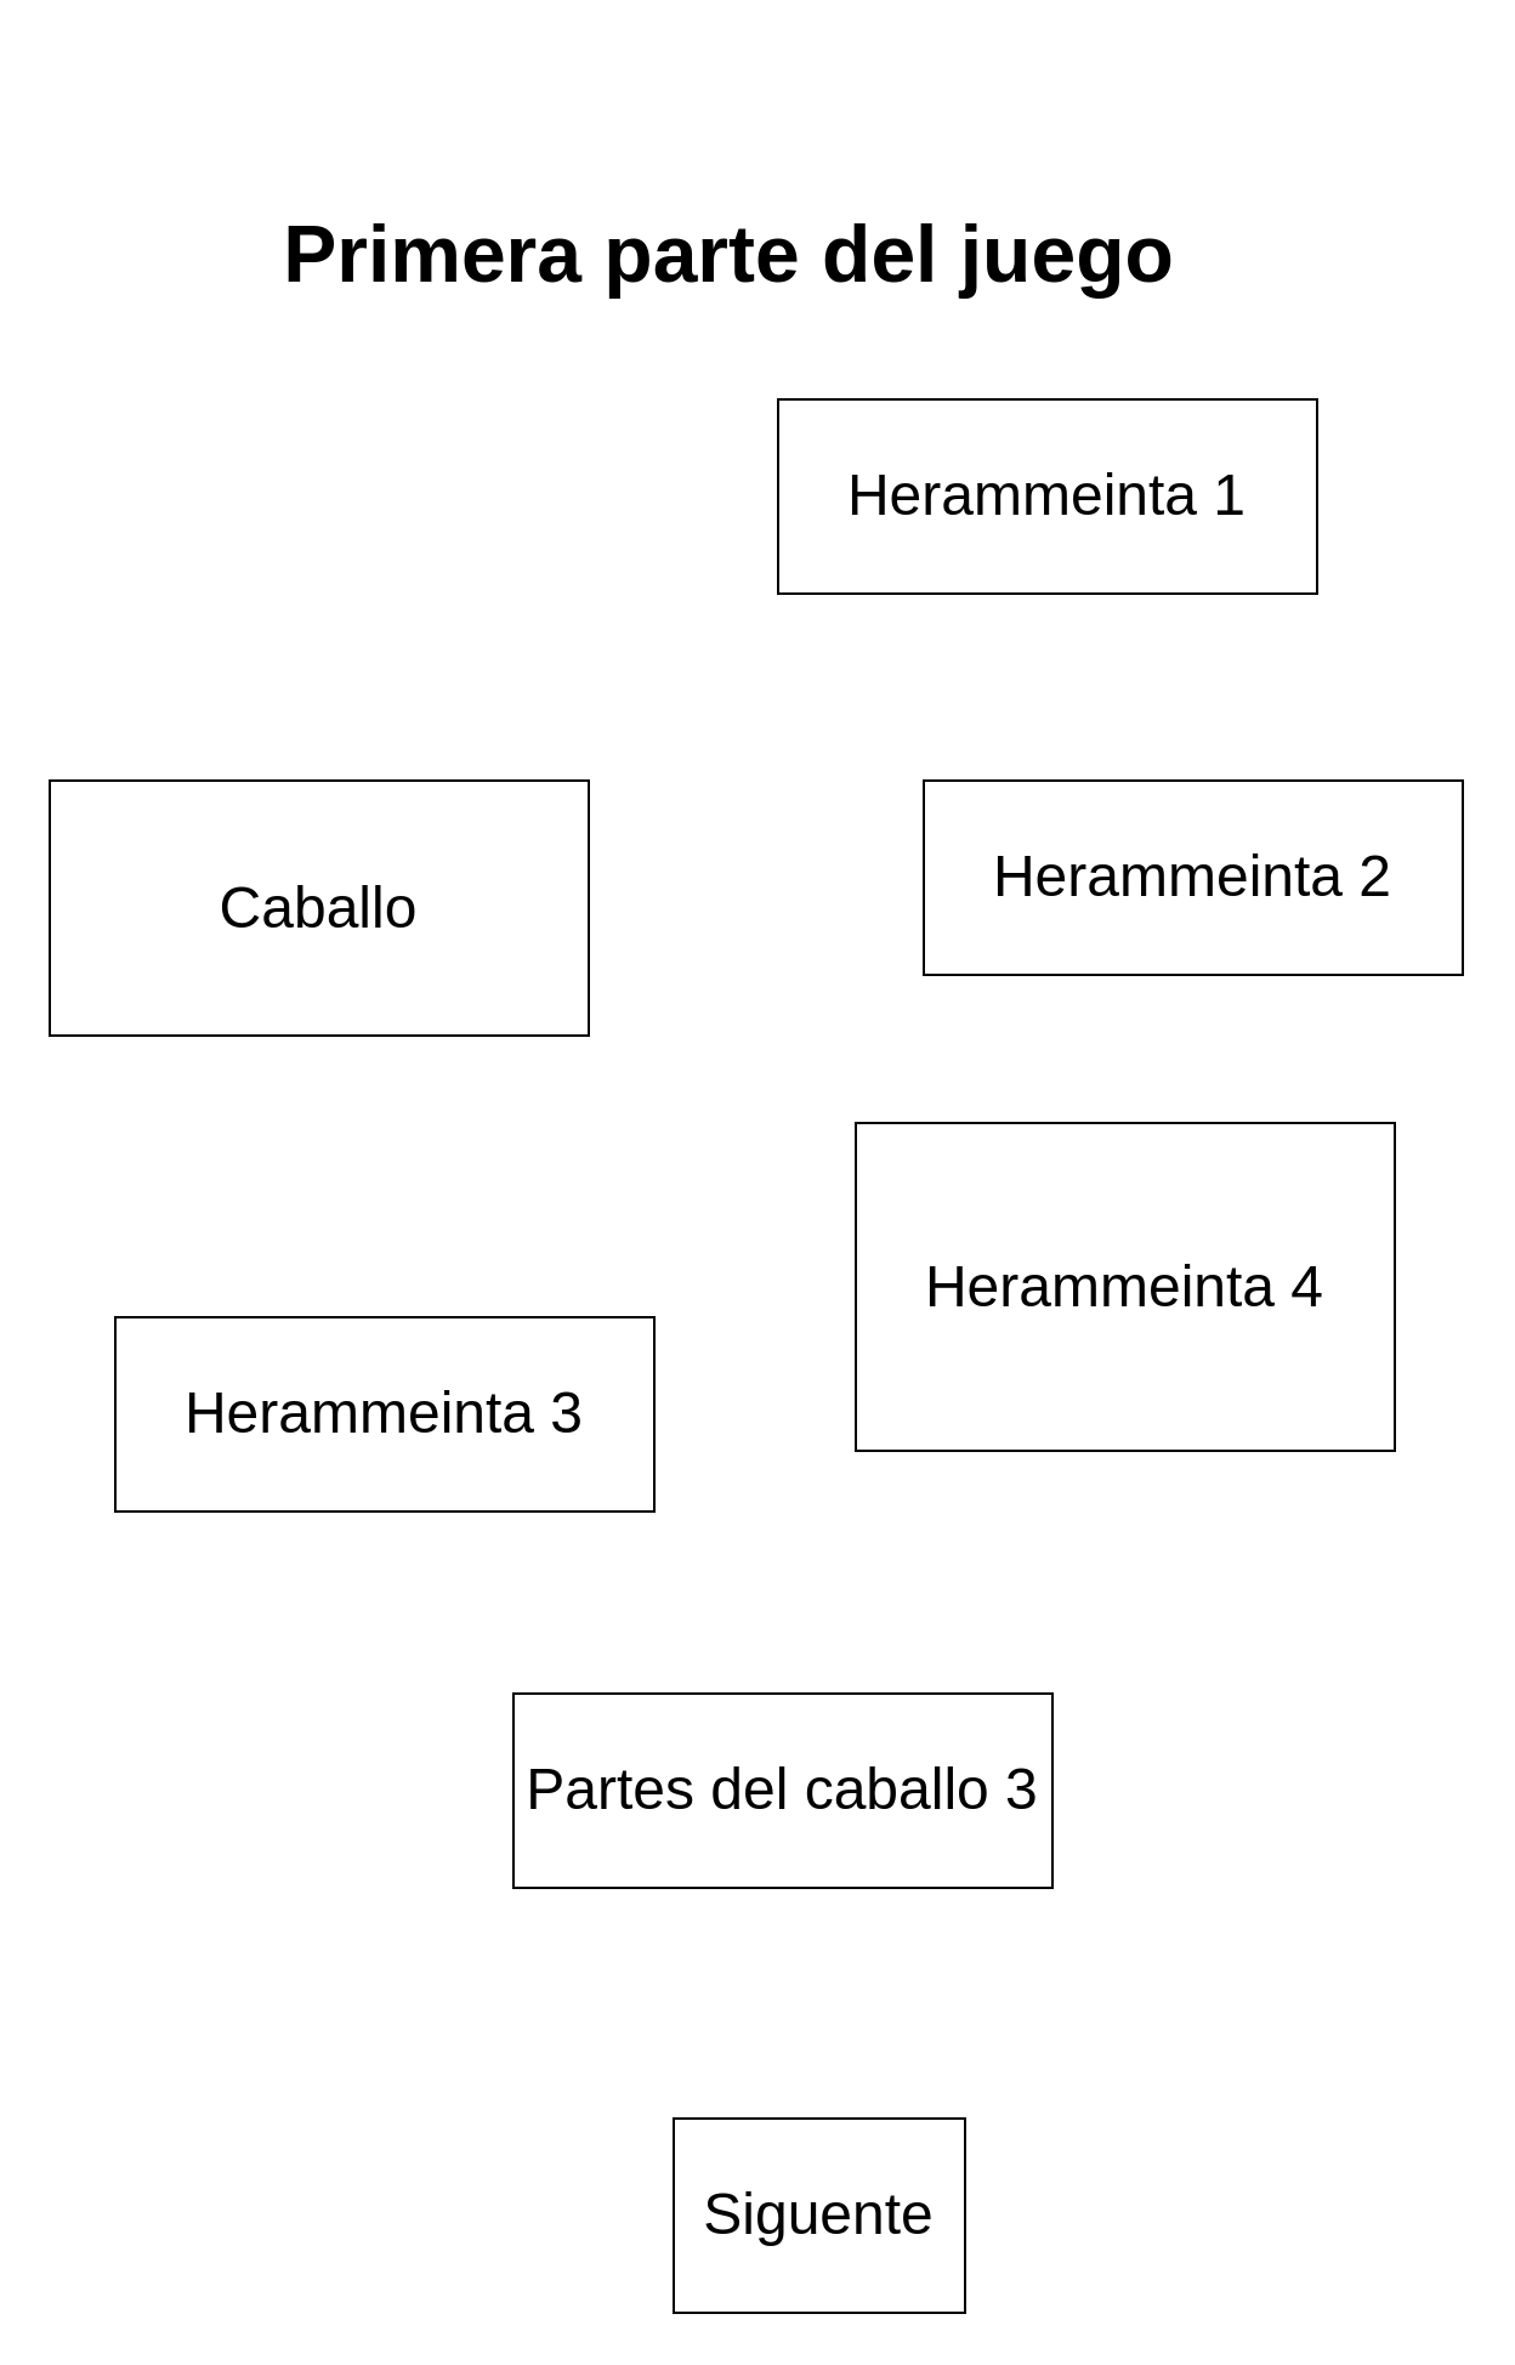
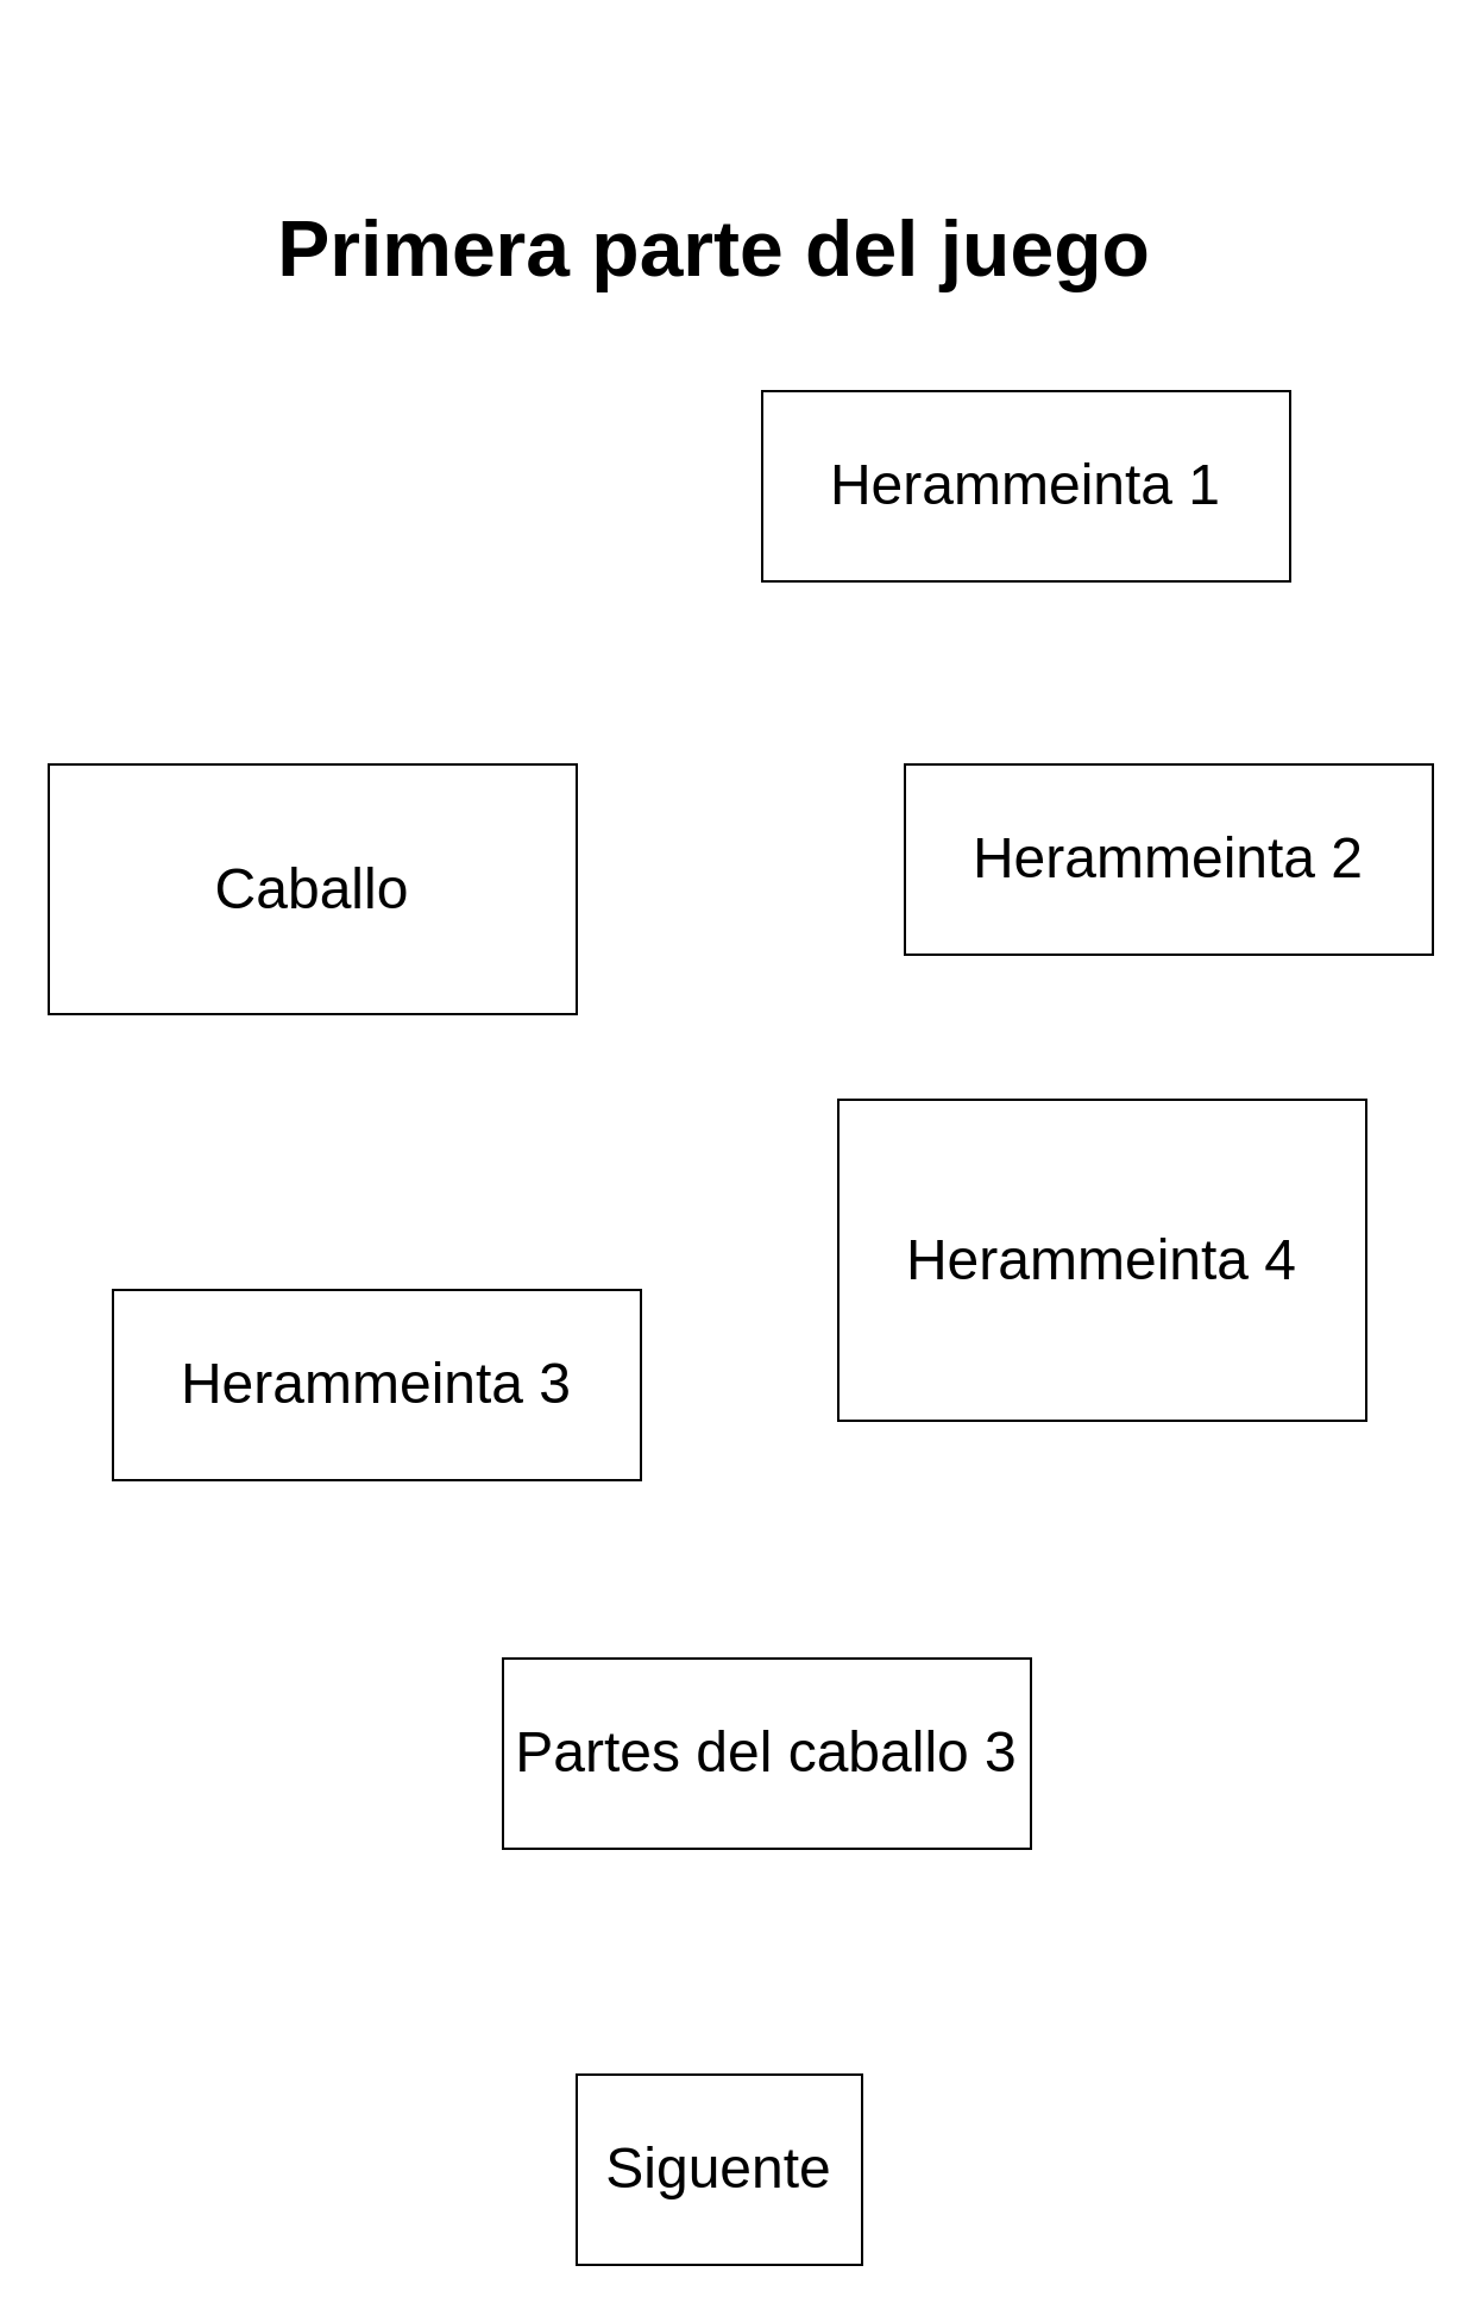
  <mxCell id="0" />
  <mxCell id="1" parent="0" />
  <mxCell id="2" value="&lt;div style=&quot;&quot;&gt;&lt;span style=&quot;font-size: 33px;&quot;&gt;&lt;b&gt;Primera parte del juego&lt;/b&gt;&lt;/span&gt;&lt;/div&gt;" style="text;html=1;align=center;verticalAlign=middle;whiteSpace=wrap;rounded=0;" parent="1" vertex="1"><mxGeometry x="104" y="20" width="392" height="167" as="geometry" /></mxCell>
- <mxCell id="3" value="&lt;font style=&quot;font-size: 24px;&quot;&gt;Siguente&lt;/font&gt;" style="rounded=0;whiteSpace=wrap;html=1;" parent="1" vertex="1"><mxGeometry x="277" y="872" width="120" height="80" as="geometry" /></mxCell>
+ <mxCell id="3" value="&lt;font style=&quot;font-size: 24px;&quot;&gt;Siguente&lt;/font&gt;" style="rounded=0;whiteSpace=wrap;html=1;" parent="1" vertex="1"><mxGeometry x="242" y="872" width="120" height="80" as="geometry" /></mxCell>
  <mxCell id="4" value="&lt;font style=&quot;font-size: 24px;&quot;&gt;Herammeinta 1&lt;/font&gt;" style="rounded=0;whiteSpace=wrap;html=1;" vertex="1" parent="1"><mxGeometry x="320" y="164" width="222" height="80" as="geometry" /></mxCell>
  <mxCell id="5" value="&lt;font style=&quot;font-size: 24px;&quot;&gt;Herammeinta 3&lt;/font&gt;" style="rounded=0;whiteSpace=wrap;html=1;" vertex="1" parent="1"><mxGeometry x="47" y="542" width="222" height="80" as="geometry" /></mxCell>
  <mxCell id="6" value="&lt;font style=&quot;font-size: 24px;&quot;&gt;Herammeinta 2&lt;/font&gt;" style="rounded=0;whiteSpace=wrap;html=1;" vertex="1" parent="1"><mxGeometry x="380" y="321" width="222" height="80" as="geometry" /></mxCell>
  <mxCell id="7" value="&lt;font style=&quot;font-size: 24px;&quot;&gt;Herammeinta 4&lt;/font&gt;" style="rounded=0;whiteSpace=wrap;html=1;" vertex="1" parent="1"><mxGeometry x="352" y="462" width="222" height="135" as="geometry" /></mxCell>
  <mxCell id="8" value="&lt;span style=&quot;font-size: 24px;&quot;&gt;Caballo&lt;/span&gt;" style="rounded=0;whiteSpace=wrap;html=1;" vertex="1" parent="1"><mxGeometry x="20" y="321" width="222" height="105" as="geometry" /></mxCell>
  <mxCell id="9" value="&lt;span style=&quot;font-size: 24px;&quot;&gt;Partes del caballo 3&lt;/span&gt;" style="rounded=0;whiteSpace=wrap;html=1;" vertex="1" parent="1"><mxGeometry x="211" y="697" width="222" height="80" as="geometry" /></mxCell>
